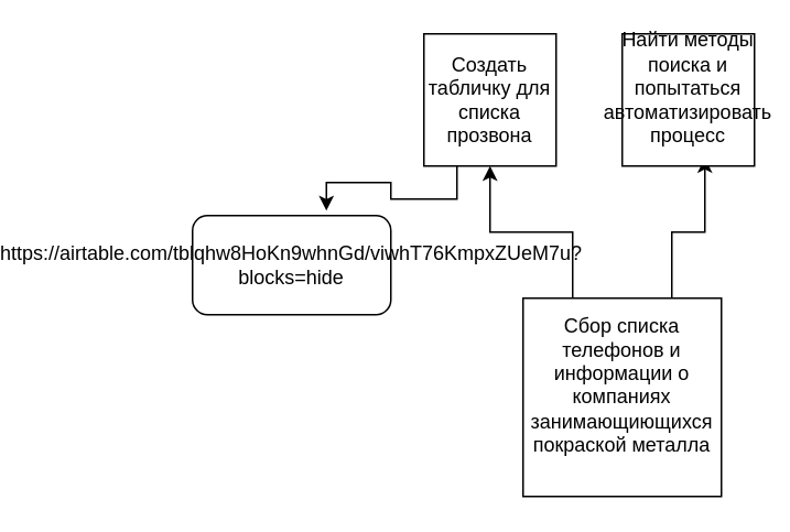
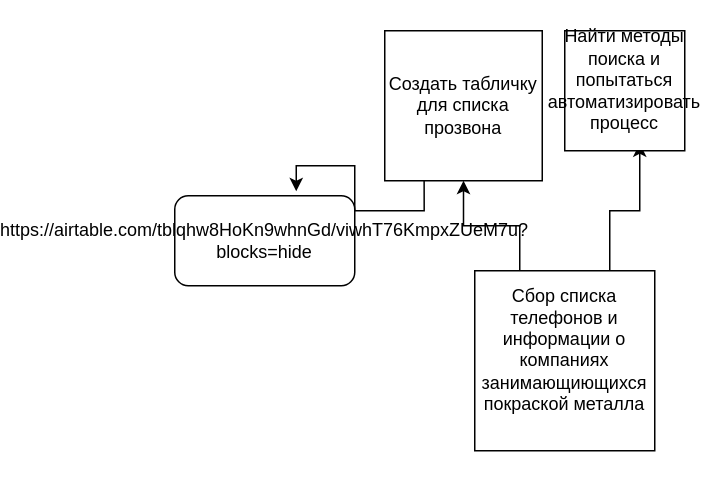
  <mxCell id="0" />
  <mxCell id="1" parent="0" />
  <mxCell id="2" style="edgeStyle=orthogonalEdgeStyle;rounded=0;orthogonalLoop=1;jettySize=auto;html=1;exitX=0.25;exitY=0;exitDx=0;exitDy=0;" parent="1" source="4" target="6" edge="1"><mxGeometry relative="1" as="geometry" /></mxCell>
  <mxCell id="3" style="edgeStyle=orthogonalEdgeStyle;rounded=0;orthogonalLoop=1;jettySize=auto;html=1;exitX=0.75;exitY=0;exitDx=0;exitDy=0;entryX=0.625;entryY=0.938;entryDx=0;entryDy=0;entryPerimeter=0;" parent="1" source="4" target="7" edge="1"><mxGeometry relative="1" as="geometry" /></mxCell>
  <mxCell id="4" value="Сбор списка телефонов и информации о компаниях&lt;br&gt;занимающиющихся покраской металла&lt;br&gt;&lt;br&gt;" style="whiteSpace=wrap;html=1;aspect=fixed;" parent="1" vertex="1"><mxGeometry x="220" y="180" width="120" height="120" as="geometry" /></mxCell>
  <mxCell id="5" style="edgeStyle=orthogonalEdgeStyle;rounded=0;orthogonalLoop=1;jettySize=auto;html=1;exitX=0.25;exitY=1;exitDx=0;exitDy=0;entryX=0.675;entryY=-0.05;entryDx=0;entryDy=0;entryPerimeter=0;" parent="1" source="6" target="8" edge="1"><mxGeometry relative="1" as="geometry" /></mxCell>
- <mxCell id="6" value="Создать табличку для списка прозвона&lt;br&gt;" style="whiteSpace=wrap;html=1;aspect=fixed;" parent="1" vertex="1"><mxGeometry x="160" y="20" width="80" height="80" as="geometry" /></mxCell>
+ <mxCell id="6" value="Создать табличку для списка прозвона&lt;br&gt;" style="whiteSpace=wrap;html=1;aspect=fixed;" parent="1" vertex="1"><mxGeometry x="160" y="20" width="105" height="100" as="geometry" /></mxCell>
  <mxCell id="7" value="Найти методы поиска и попытаться автоматизировать процесс&lt;br&gt;&lt;br&gt;" style="whiteSpace=wrap;html=1;aspect=fixed;" parent="1" vertex="1"><mxGeometry x="280" y="20" width="80" height="80" as="geometry" /></mxCell>
  <mxCell id="8" value="https://airtable.com/tblqhw8HoKn9whnGd/viwhT76KmpxZUeM7u?blocks=hide" style="rounded=1;whiteSpace=wrap;html=1;" parent="1" vertex="1"><mxGeometry x="20" y="130" width="120" height="60" as="geometry" /></mxCell>
